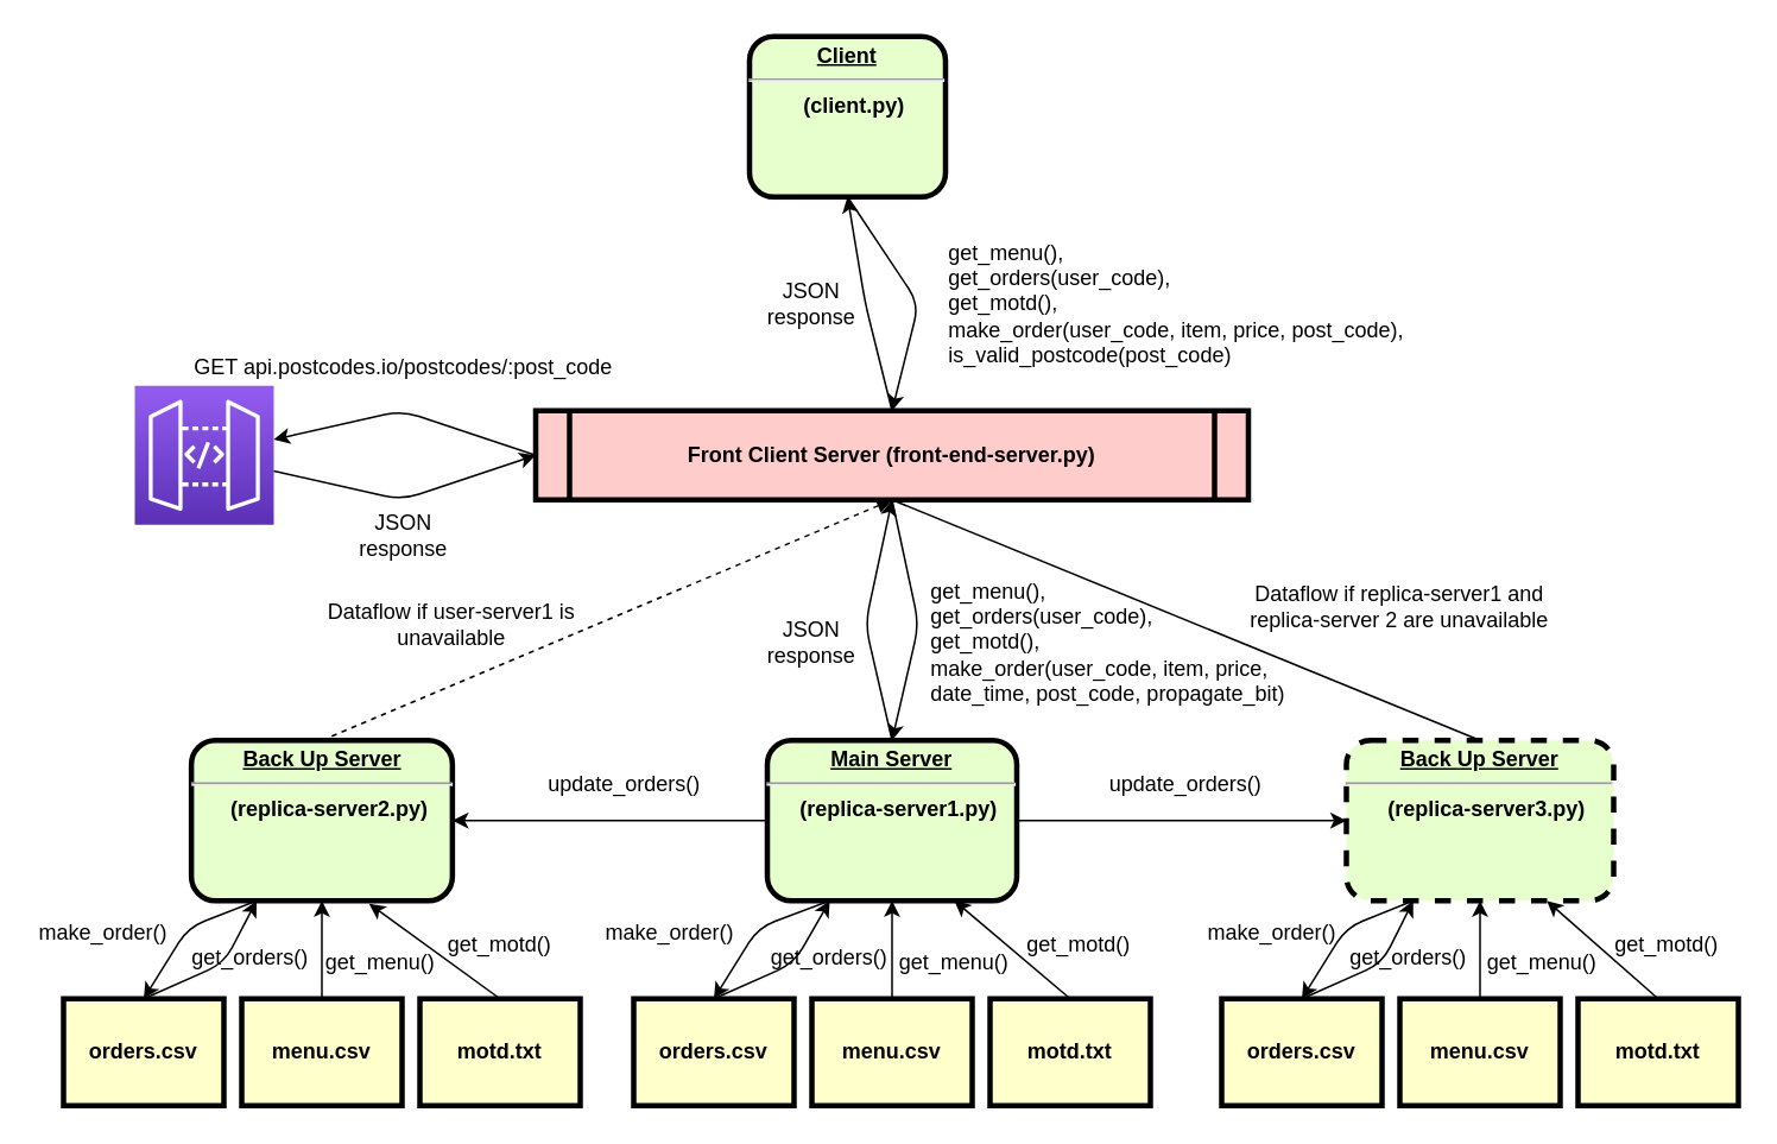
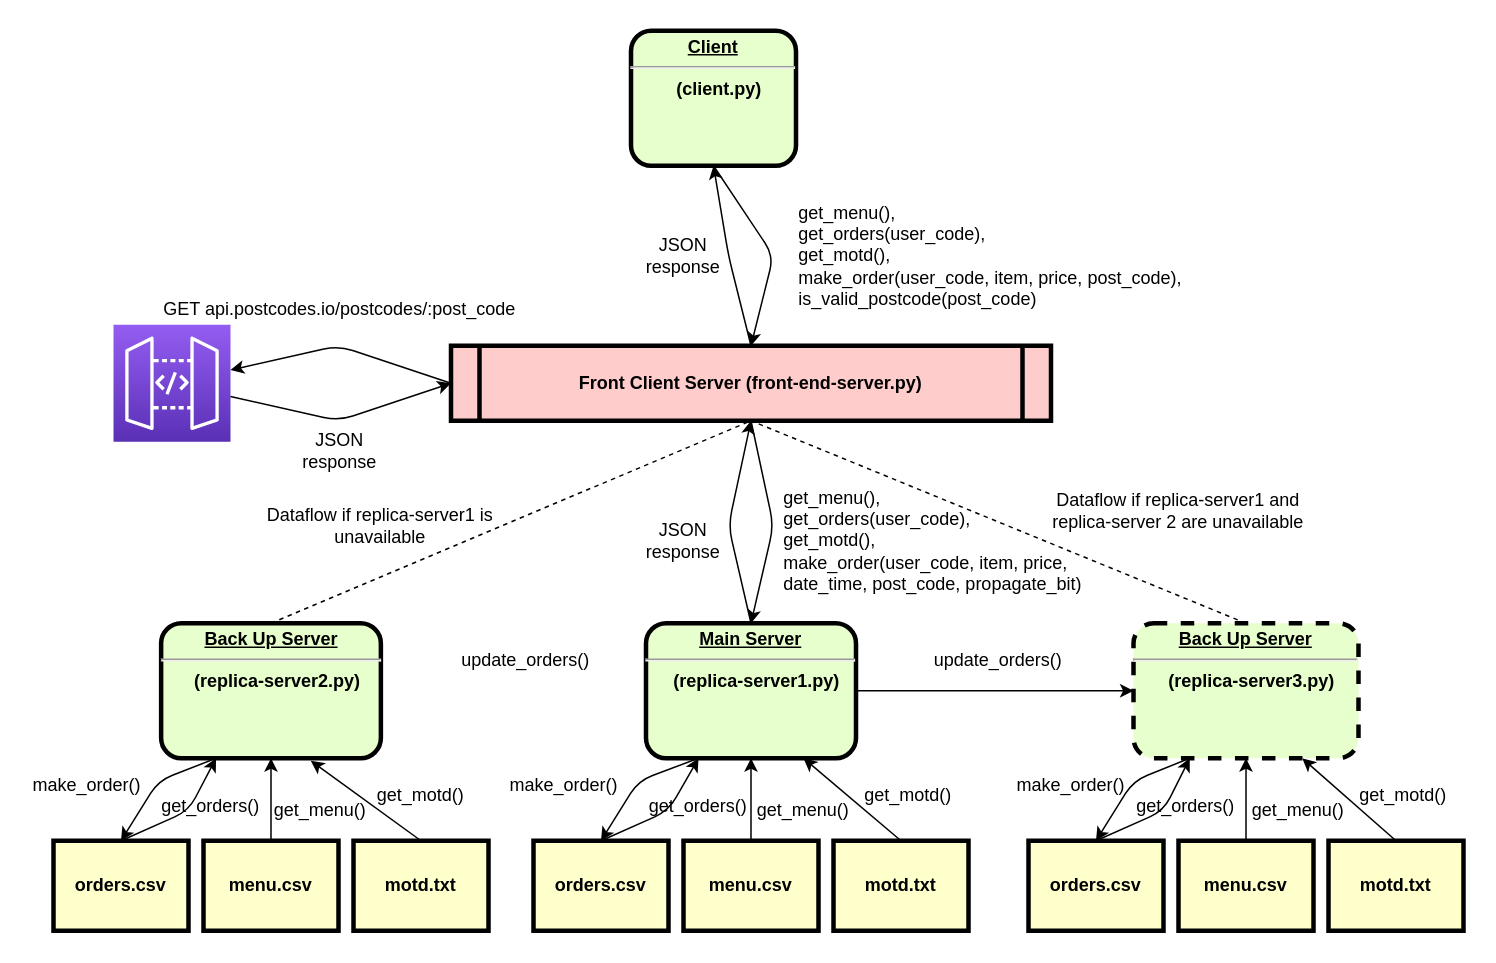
  <mxCell id="0" />
  <mxCell id="1" parent="0" />
  <mxCell id="2" value="Front Client Server (front-end-server.py)" style="shape=process;whiteSpace=wrap;align=center;verticalAlign=middle;size=0.048;fontStyle=1;strokeWidth=3;fillColor=#FFCCCC" parent="1" vertex="1"><mxGeometry x="300" y="230" width="400" height="50" as="geometry" /></mxCell>
  <mxCell id="3" value="&lt;p style=&quot;margin: 0px ; margin-top: 4px ; text-align: center ; text-decoration: underline&quot;&gt;&lt;strong&gt;Client&lt;/strong&gt;&lt;/p&gt;&lt;hr&gt;&lt;p style=&quot;margin: 0px ; margin-left: 8px&quot;&gt;(client.py)&lt;/p&gt;" style="verticalAlign=middle;align=center;overflow=fill;fontSize=12;fontFamily=Helvetica;html=1;rounded=1;fontStyle=1;strokeWidth=3;fillColor=#E6FFCC" parent="1" vertex="1"><mxGeometry x="420" y="20" width="110" height="90" as="geometry" /></mxCell>
  <mxCell id="4" value="&lt;p style=&quot;margin: 0px ; margin-top: 4px ; text-align: center ; text-decoration: underline&quot;&gt;&lt;strong&gt;Back Up Server&lt;/strong&gt;&lt;/p&gt;&lt;hr&gt;&lt;p style=&quot;margin: 0px ; margin-left: 8px&quot;&gt;(replica-server3.py)&lt;/p&gt;" style="verticalAlign=middle;align=center;overflow=fill;fontSize=12;fontFamily=Helvetica;html=1;rounded=1;fontStyle=1;strokeWidth=3;fillColor=#E6FFCC;dashed=1;" parent="1" vertex="1"><mxGeometry x="755" y="415" width="150" height="90" as="geometry" /></mxCell>
  <mxCell id="5" value="&lt;p style=&quot;margin: 0px ; margin-top: 4px ; text-align: center ; text-decoration: underline&quot;&gt;Main Server&lt;/p&gt;&lt;hr&gt;&lt;p style=&quot;margin: 0px ; margin-left: 8px&quot;&gt;(replica-server1.py)&lt;/p&gt;" style="verticalAlign=middle;align=center;overflow=fill;fontSize=12;fontFamily=Helvetica;html=1;rounded=1;fontStyle=1;strokeWidth=3;fillColor=#E6FFCC" parent="1" vertex="1"><mxGeometry x="430" y="415" width="140" height="90" as="geometry" /></mxCell>
  <mxCell id="6" value="menu.csv" style="whiteSpace=wrap;align=center;verticalAlign=middle;fontStyle=1;strokeWidth=3;fillColor=#FFFFCC" parent="1" vertex="1"><mxGeometry x="135" y="560" width="90" height="60" as="geometry" /></mxCell>
  <mxCell id="7" value="orders.csv" style="whiteSpace=wrap;align=center;verticalAlign=middle;fontStyle=1;strokeWidth=3;fillColor=#FFFFCC" parent="1" vertex="1"><mxGeometry x="35" y="560" width="90" height="60" as="geometry" /></mxCell>
  <mxCell id="8" value="motd.txt" style="whiteSpace=wrap;align=center;verticalAlign=middle;fontStyle=1;strokeWidth=3;fillColor=#FFFFCC" parent="1" vertex="1"><mxGeometry x="235" y="560" width="90" height="60" as="geometry" /></mxCell>
  <mxCell id="9" value="&lt;p style=&quot;margin: 0px ; margin-top: 4px ; text-align: center ; text-decoration: underline&quot;&gt;&lt;strong&gt;Back Up Server&lt;/strong&gt;&lt;/p&gt;&lt;hr&gt;&lt;p style=&quot;margin: 0px ; margin-left: 8px&quot;&gt;(replica-server2.py)&lt;/p&gt;" style="verticalAlign=middle;align=center;overflow=fill;fontSize=12;fontFamily=Helvetica;html=1;rounded=1;fontStyle=1;strokeWidth=3;fillColor=#E6FFCC" parent="1" vertex="1"><mxGeometry x="106.75" y="415" width="146.5" height="90" as="geometry" /></mxCell>
  <mxCell id="10" value="menu.csv" style="whiteSpace=wrap;align=center;verticalAlign=middle;fontStyle=1;strokeWidth=3;fillColor=#FFFFCC" parent="1" vertex="1"><mxGeometry x="455" y="560" width="90" height="60" as="geometry" /></mxCell>
  <mxCell id="11" value="orders.csv" style="whiteSpace=wrap;align=center;verticalAlign=middle;fontStyle=1;strokeWidth=3;fillColor=#FFFFCC" parent="1" vertex="1"><mxGeometry x="355" y="560" width="90" height="60" as="geometry" /></mxCell>
  <mxCell id="12" value="motd.txt" style="whiteSpace=wrap;align=center;verticalAlign=middle;fontStyle=1;strokeWidth=3;fillColor=#FFFFCC" parent="1" vertex="1"><mxGeometry x="555" y="560" width="90" height="60" as="geometry" /></mxCell>
  <mxCell id="13" value="menu.csv" style="whiteSpace=wrap;align=center;verticalAlign=middle;fontStyle=1;strokeWidth=3;fillColor=#FFFFCC" parent="1" vertex="1"><mxGeometry x="785" y="560" width="90" height="60" as="geometry" /></mxCell>
  <mxCell id="14" value="orders.csv" style="whiteSpace=wrap;align=center;verticalAlign=middle;fontStyle=1;strokeWidth=3;fillColor=#FFFFCC" parent="1" vertex="1"><mxGeometry x="685" y="560" width="90" height="60" as="geometry" /></mxCell>
  <mxCell id="15" value="motd.txt" style="whiteSpace=wrap;align=center;verticalAlign=middle;fontStyle=1;strokeWidth=3;fillColor=#FFFFCC" parent="1" vertex="1"><mxGeometry x="885" y="560" width="90" height="60" as="geometry" /></mxCell>
  <mxCell id="16" value="" style="endArrow=classic;html=1;exitX=0.5;exitY=0;exitDx=0;exitDy=0;" parent="1" source="5" edge="1"><mxGeometry width="50" height="50" relative="1" as="geometry"><mxPoint x="435" y="300" as="sourcePoint" /><mxPoint x="500" y="280" as="targetPoint" /><Array as="points"><mxPoint x="485" y="350" /></Array></mxGeometry></mxCell>
- <mxCell id="17" value="" style="endArrow=block;dashed=1;html=1;entryX=0.5;entryY=1;entryDx=0;entryDy=0;exitX=0.5;exitY=0;exitDx=0;exitDy=0;" parent="1" source="9" target="2" edge="1"><mxGeometry width="50" height="50" relative="1" as="geometry"><mxPoint x="335" y="360" as="sourcePoint" /><mxPoint x="385" y="310" as="targetPoint" /></mxGeometry></mxCell>
- <mxCell id="18" value="" style="endArrow=none;dashed=0;html=1;exitX=0.5;exitY=0;exitDx=0;exitDy=0;entryX=0.5;entryY=1;entryDx=0;entryDy=0;" parent="1" source="4" target="2" edge="1"><mxGeometry width="50" height="50" relative="1" as="geometry"><mxPoint x="605" y="380" as="sourcePoint" /><mxPoint x="655" y="330" as="targetPoint" /></mxGeometry></mxCell>
+ <mxCell id="17" value="" style="endArrow=none;dashed=1;html=1;entryX=0.5;entryY=1;entryDx=0;entryDy=0;exitX=0.5;exitY=0;exitDx=0;exitDy=0;" parent="1" source="9" target="2" edge="1"><mxGeometry width="50" height="50" relative="1" as="geometry"><mxPoint x="335" y="360" as="sourcePoint" /><mxPoint x="385" y="310" as="targetPoint" /></mxGeometry></mxCell>
+ <mxCell id="18" value="" style="endArrow=none;dashed=1;html=1;exitX=0.5;exitY=0;exitDx=0;exitDy=0;entryX=0.5;entryY=1;entryDx=0;entryDy=0;" parent="1" source="4" target="2" edge="1"><mxGeometry width="50" height="50" relative="1" as="geometry"><mxPoint x="605" y="380" as="sourcePoint" /><mxPoint x="655" y="330" as="targetPoint" /></mxGeometry></mxCell>
  <mxCell id="19" value="" style="endArrow=classic;html=1;exitX=0.5;exitY=1;exitDx=0;exitDy=0;" parent="1" source="2" edge="1"><mxGeometry width="50" height="50" relative="1" as="geometry"><mxPoint x="625" y="290" as="sourcePoint" /><mxPoint x="500" y="415" as="targetPoint" /><Array as="points"><mxPoint x="515" y="350" /></Array></mxGeometry></mxCell>
  <mxCell id="20" value="" style="endArrow=classic;html=1;entryX=0.5;entryY=1;entryDx=0;entryDy=0;exitX=0.5;exitY=0;exitDx=0;exitDy=0;" parent="1" source="2" target="3" edge="1"><mxGeometry width="50" height="50" relative="1" as="geometry"><mxPoint x="475" y="180" as="sourcePoint" /><mxPoint x="525" y="130" as="targetPoint" /><Array as="points"><mxPoint x="485" y="170" /></Array></mxGeometry></mxCell>
  <mxCell id="21" value="" style="endArrow=classic;html=1;exitX=0.5;exitY=1;exitDx=0;exitDy=0;entryX=0.5;entryY=0;entryDx=0;entryDy=0;" parent="1" source="3" target="2" edge="1"><mxGeometry width="50" height="50" relative="1" as="geometry"><mxPoint x="565" y="190" as="sourcePoint" /><mxPoint x="615" y="140" as="targetPoint" /><Array as="points"><mxPoint x="515" y="170" /></Array></mxGeometry></mxCell>
  <mxCell id="22" value="" style="endArrow=classic;html=1;entryX=0.5;entryY=1;entryDx=0;entryDy=0;exitX=0.5;exitY=0;exitDx=0;exitDy=0;" parent="1" source="10" target="5" edge="1"><mxGeometry width="50" height="50" relative="1" as="geometry"><mxPoint x="485" y="580" as="sourcePoint" /><mxPoint x="535" y="530" as="targetPoint" /></mxGeometry></mxCell>
  <mxCell id="23" value="" style="endArrow=classic;html=1;entryX=0.5;entryY=1;entryDx=0;entryDy=0;exitX=0.5;exitY=0;exitDx=0;exitDy=0;" parent="1" source="6" target="9" edge="1"><mxGeometry width="50" height="50" relative="1" as="geometry"><mxPoint x="155" y="580" as="sourcePoint" /><mxPoint x="205" y="530" as="targetPoint" /></mxGeometry></mxCell>
  <mxCell id="24" value="" style="endArrow=classic;html=1;entryX=0.5;entryY=1;entryDx=0;entryDy=0;exitX=0.5;exitY=0;exitDx=0;exitDy=0;" parent="1" source="13" target="4" edge="1"><mxGeometry width="50" height="50" relative="1" as="geometry"><mxPoint x="785" y="570" as="sourcePoint" /><mxPoint x="835" y="520" as="targetPoint" /></mxGeometry></mxCell>
  <mxCell id="25" value="" style="endArrow=classic;html=1;exitX=0.5;exitY=0;exitDx=0;exitDy=0;entryX=0.681;entryY=1.019;entryDx=0;entryDy=0;entryPerimeter=0;" parent="1" source="8" target="9" edge="1"><mxGeometry width="50" height="50" relative="1" as="geometry"><mxPoint x="315" y="550" as="sourcePoint" /><mxPoint x="365" y="500" as="targetPoint" /></mxGeometry></mxCell>
  <mxCell id="26" value="" style="endArrow=classic;html=1;exitX=0.5;exitY=0;exitDx=0;exitDy=0;entryX=0.75;entryY=1;entryDx=0;entryDy=0;" parent="1" source="12" target="5" edge="1"><mxGeometry width="50" height="50" relative="1" as="geometry"><mxPoint x="635" y="540" as="sourcePoint" /><mxPoint x="685" y="490" as="targetPoint" /></mxGeometry></mxCell>
  <mxCell id="27" value="" style="endArrow=classic;html=1;entryX=0.75;entryY=1;entryDx=0;entryDy=0;exitX=0.5;exitY=0;exitDx=0;exitDy=0;" parent="1" source="15" target="4" edge="1"><mxGeometry width="50" height="50" relative="1" as="geometry"><mxPoint x="965" y="540" as="sourcePoint" /><mxPoint x="1015" y="490" as="targetPoint" /></mxGeometry></mxCell>
  <mxCell id="28" value="" style="endArrow=classic;html=1;entryX=0.25;entryY=1;entryDx=0;entryDy=0;exitX=0.5;exitY=0;exitDx=0;exitDy=0;" parent="1" source="7" target="9" edge="1"><mxGeometry width="50" height="50" relative="1" as="geometry"><mxPoint x="15" y="550" as="sourcePoint" /><mxPoint x="65" y="500" as="targetPoint" /><Array as="points"><mxPoint x="125" y="540" /></Array></mxGeometry></mxCell>
  <mxCell id="29" value="" style="endArrow=classic;html=1;entryX=0.5;entryY=0;entryDx=0;entryDy=0;exitX=0.25;exitY=1;exitDx=0;exitDy=0;" parent="1" source="9" target="7" edge="1"><mxGeometry width="50" height="50" relative="1" as="geometry"><mxPoint x="45" y="560" as="sourcePoint" /><mxPoint x="95" y="510" as="targetPoint" /><Array as="points"><mxPoint x="105" y="520" /></Array></mxGeometry></mxCell>
  <mxCell id="30" value="" style="endArrow=classic;html=1;exitX=0.5;exitY=0;exitDx=0;exitDy=0;entryX=0.25;entryY=1;entryDx=0;entryDy=0;" parent="1" source="11" target="5" edge="1"><mxGeometry width="50" height="50" relative="1" as="geometry"><mxPoint x="635" y="540" as="sourcePoint" /><mxPoint x="685" y="490" as="targetPoint" /><Array as="points"><mxPoint x="445" y="540" /></Array></mxGeometry></mxCell>
  <mxCell id="31" value="" style="endArrow=classic;html=1;entryX=0.5;entryY=0;entryDx=0;entryDy=0;exitX=0.25;exitY=1;exitDx=0;exitDy=0;" parent="1" source="5" target="11" edge="1"><mxGeometry width="50" height="50" relative="1" as="geometry"><mxPoint x="345" y="540" as="sourcePoint" /><mxPoint x="395" y="490" as="targetPoint" /><Array as="points"><mxPoint x="425" y="520" /></Array></mxGeometry></mxCell>
  <mxCell id="32" value="" style="endArrow=classic;html=1;entryX=0.25;entryY=1;entryDx=0;entryDy=0;exitX=0.5;exitY=0;exitDx=0;exitDy=0;" parent="1" source="14" target="4" edge="1"><mxGeometry width="50" height="50" relative="1" as="geometry"><mxPoint x="725" y="570" as="sourcePoint" /><mxPoint x="775" y="520" as="targetPoint" /><Array as="points"><mxPoint x="775" y="540" /></Array></mxGeometry></mxCell>
  <mxCell id="33" value="" style="endArrow=classic;html=1;entryX=0.5;entryY=0;entryDx=0;entryDy=0;exitX=0.25;exitY=1;exitDx=0;exitDy=0;" parent="1" source="4" target="14" edge="1"><mxGeometry width="50" height="50" relative="1" as="geometry"><mxPoint x="695" y="540" as="sourcePoint" /><mxPoint x="745" y="490" as="targetPoint" /><Array as="points"><mxPoint x="755" y="520" /></Array></mxGeometry></mxCell>
  <mxCell id="34" value="" style="outlineConnect=0;fontColor=#232F3E;gradientColor=#945DF2;gradientDirection=north;fillColor=#5A30B5;strokeColor=#ffffff;dashed=0;verticalLabelPosition=bottom;verticalAlign=top;align=center;html=1;fontSize=12;fontStyle=0;aspect=fixed;shape=mxgraph.aws4.resourceIcon;resIcon=mxgraph.aws4.api_gateway;" parent="1" vertex="1"><mxGeometry x="75" y="216" width="78" height="78" as="geometry" /></mxCell>
  <mxCell id="35" value="" style="endArrow=classic;html=1;exitX=0;exitY=0.5;exitDx=0;exitDy=0;" parent="1" source="2" target="34" edge="1"><mxGeometry width="50" height="50" relative="1" as="geometry"><mxPoint x="225" y="220" as="sourcePoint" /><mxPoint x="275" y="170" as="targetPoint" /><Array as="points"><mxPoint x="225" y="230" /></Array></mxGeometry></mxCell>
  <mxCell id="36" value="" style="endArrow=classic;html=1;entryX=0;entryY=0.5;entryDx=0;entryDy=0;" parent="1" source="34" target="2" edge="1"><mxGeometry width="50" height="50" relative="1" as="geometry"><mxPoint x="215" y="330" as="sourcePoint" /><mxPoint x="265" y="280" as="targetPoint" /><Array as="points"><mxPoint x="225" y="280" /></Array></mxGeometry></mxCell>
  <mxCell id="37" value="get_menu(), &lt;br&gt;get_orders(user_code), &lt;br&gt;get_motd(), &lt;br&gt;&lt;div&gt;&lt;span&gt;make_order(user_code, item, price, post_code),&lt;/span&gt;&lt;/div&gt;&lt;div&gt;&lt;span&gt;is_valid_postcode(post_code)&lt;/span&gt;&lt;/div&gt;" style="text;html=1;strokeColor=none;fillColor=none;align=left;verticalAlign=middle;whiteSpace=wrap;rounded=0;" parent="1" vertex="1"><mxGeometry x="530" y="130" width="335" height="80" as="geometry" /></mxCell>
  <mxCell id="38" value="get_menu(), &lt;br&gt;get_orders(user_code), &lt;br&gt;get_motd(), &lt;br&gt;&lt;div&gt;&lt;span&gt;make_order(user_code, item, price, date_time, post_code, propagate_bit)&lt;/span&gt;&lt;/div&gt;" style="text;html=1;strokeColor=none;fillColor=none;align=left;verticalAlign=middle;whiteSpace=wrap;rounded=0;" parent="1" vertex="1"><mxGeometry x="520" y="320" width="215" height="80" as="geometry" /></mxCell>
  <mxCell id="39" value="GET api.postcodes.io/postcodes/:post_code" style="text;html=1;strokeColor=none;fillColor=none;align=center;verticalAlign=middle;whiteSpace=wrap;rounded=0;" parent="1" vertex="1"><mxGeometry x="75" y="196" width="302" height="20" as="geometry" /></mxCell>
  <mxCell id="40" value="JSON response" style="text;html=1;strokeColor=none;fillColor=none;align=center;verticalAlign=middle;whiteSpace=wrap;rounded=0;" parent="1" vertex="1"><mxGeometry x="435" y="160" width="40" height="20" as="geometry" /></mxCell>
  <mxCell id="41" value="JSON response" style="text;html=1;strokeColor=none;fillColor=none;align=center;verticalAlign=middle;whiteSpace=wrap;rounded=0;" parent="1" vertex="1"><mxGeometry x="206" y="290" width="40" height="20" as="geometry" /></mxCell>
  <mxCell id="42" value="JSON response" style="text;html=1;strokeColor=none;fillColor=none;align=center;verticalAlign=middle;whiteSpace=wrap;rounded=0;" parent="1" vertex="1"><mxGeometry x="435" y="350" width="40" height="20" as="geometry" /></mxCell>
  <mxCell id="43" value="get_motd()" style="text;html=1;strokeColor=none;fillColor=none;align=center;verticalAlign=middle;whiteSpace=wrap;rounded=0;" parent="1" vertex="1"><mxGeometry x="575" y="520" width="60" height="20" as="geometry" /></mxCell>
  <mxCell id="44" style="edgeStyle=orthogonalEdgeStyle;rounded=0;orthogonalLoop=1;jettySize=auto;html=1;exitX=0.5;exitY=1;exitDx=0;exitDy=0;" parent="1" source="43" target="43" edge="1"><mxGeometry relative="1" as="geometry" /></mxCell>
  <mxCell id="45" value="get_menu()" style="text;html=1;strokeColor=none;fillColor=none;align=center;verticalAlign=middle;whiteSpace=wrap;rounded=0;" parent="1" vertex="1"><mxGeometry x="495" y="530" width="80" height="20" as="geometry" /></mxCell>
  <mxCell id="46" value="get_orders()" style="text;html=1;strokeColor=none;fillColor=none;align=center;verticalAlign=middle;whiteSpace=wrap;rounded=0;rotation=0;" parent="1" vertex="1"><mxGeometry x="75" y="530" width="130" height="14.39" as="geometry" /></mxCell>
  <mxCell id="47" value="get_motd()" style="text;html=1;strokeColor=none;fillColor=none;align=center;verticalAlign=middle;whiteSpace=wrap;rounded=0;" parent="1" vertex="1"><mxGeometry x="905" y="520" width="60" height="20" as="geometry" /></mxCell>
  <mxCell id="48" value="get_menu()" style="text;html=1;strokeColor=none;fillColor=none;align=center;verticalAlign=middle;whiteSpace=wrap;rounded=0;" parent="1" vertex="1"><mxGeometry x="825" y="530" width="80" height="20" as="geometry" /></mxCell>
  <mxCell id="49" value="get_menu()" style="text;html=1;strokeColor=none;fillColor=none;align=center;verticalAlign=middle;whiteSpace=wrap;rounded=0;" parent="1" vertex="1"><mxGeometry x="173.25" y="530" width="80" height="20" as="geometry" /></mxCell>
  <mxCell id="50" value="get_motd()" style="text;html=1;strokeColor=none;fillColor=none;align=center;verticalAlign=middle;whiteSpace=wrap;rounded=0;" parent="1" vertex="1"><mxGeometry x="250" y="520" width="60" height="20" as="geometry" /></mxCell>
  <mxCell id="51" value="make_order()" style="text;html=1;strokeColor=none;fillColor=none;align=center;verticalAlign=middle;whiteSpace=wrap;rounded=0;rotation=0;" parent="1" vertex="1"><mxGeometry x="338" y="515.61" width="75" height="14.39" as="geometry" /></mxCell>
  <mxCell id="52" value="make_order()" style="text;html=1;strokeColor=none;fillColor=none;align=center;verticalAlign=middle;whiteSpace=wrap;rounded=0;rotation=0;" parent="1" vertex="1"><mxGeometry x="676" y="515.61" width="75" height="14.39" as="geometry" /></mxCell>
  <mxCell id="53" value="make_order()" style="text;html=1;strokeColor=none;fillColor=none;align=center;verticalAlign=middle;whiteSpace=wrap;rounded=0;rotation=0;" parent="1" vertex="1"><mxGeometry x="20" y="515.61" width="75" height="14.39" as="geometry" /></mxCell>
  <mxCell id="54" value="get_orders()" style="text;html=1;strokeColor=none;fillColor=none;align=center;verticalAlign=middle;whiteSpace=wrap;rounded=0;rotation=0;" parent="1" vertex="1"><mxGeometry x="400" y="530" width="130" height="14.39" as="geometry" /></mxCell>
  <mxCell id="55" value="get_orders()" style="text;html=1;strokeColor=none;fillColor=none;align=center;verticalAlign=middle;whiteSpace=wrap;rounded=0;rotation=0;" parent="1" vertex="1"><mxGeometry x="725" y="530" width="130" height="14.39" as="geometry" /></mxCell>
- <mxCell id="56" value="Dataflow if user-server1 is unavailable" style="text;html=1;strokeColor=none;fillColor=none;align=center;verticalAlign=middle;whiteSpace=wrap;rounded=0;" parent="1" vertex="1"><mxGeometry x="168" y="340" width="170" height="20" as="geometry" /></mxCell>
+ <mxCell id="56" value="Dataflow if replica-server1 is unavailable" style="text;html=1;strokeColor=none;fillColor=none;align=center;verticalAlign=middle;whiteSpace=wrap;rounded=0;" parent="1" vertex="1"><mxGeometry x="168" y="340" width="170" height="20" as="geometry" /></mxCell>
  <mxCell id="57" value="Dataflow if replica-server1 and replica-server 2 are unavailable" style="text;html=1;strokeColor=none;fillColor=none;align=center;verticalAlign=middle;whiteSpace=wrap;rounded=0;" parent="1" vertex="1"><mxGeometry x="685" y="330" width="200" height="20" as="geometry" /></mxCell>
  <mxCell id="58" value="update_orders()" style="text;html=1;strokeColor=none;fillColor=none;align=center;verticalAlign=middle;whiteSpace=wrap;rounded=0;" parent="1" vertex="1"><mxGeometry x="325" y="430" width="50" height="20" as="geometry" /></mxCell>
  <mxCell id="59" value="update_orders()" style="text;html=1;strokeColor=none;fillColor=none;align=center;verticalAlign=middle;whiteSpace=wrap;rounded=0;" parent="1" vertex="1"><mxGeometry x="645" y="430" width="40" height="20" as="geometry" /></mxCell>
- <mxCell id="60" value="" style="endArrow=classic;html=1;exitX=0;exitY=0.5;exitDx=0;exitDy=0;entryX=1;entryY=0.5;entryDx=0;entryDy=0;" parent="1" source="5" target="9" edge="1"><mxGeometry width="50" height="50" relative="1" as="geometry"><mxPoint x="315" y="510" as="sourcePoint" /><mxPoint x="365" y="460" as="targetPoint" /></mxGeometry></mxCell>
  <mxCell id="61" value="" style="endArrow=classic;html=1;exitX=1;exitY=0.5;exitDx=0;exitDy=0;entryX=0;entryY=0.5;entryDx=0;entryDy=0;" parent="1" source="5" target="4" edge="1"><mxGeometry width="50" height="50" relative="1" as="geometry"><mxPoint x="440" y="470" as="sourcePoint" /><mxPoint x="263.25" y="470" as="targetPoint" /></mxGeometry></mxCell>
